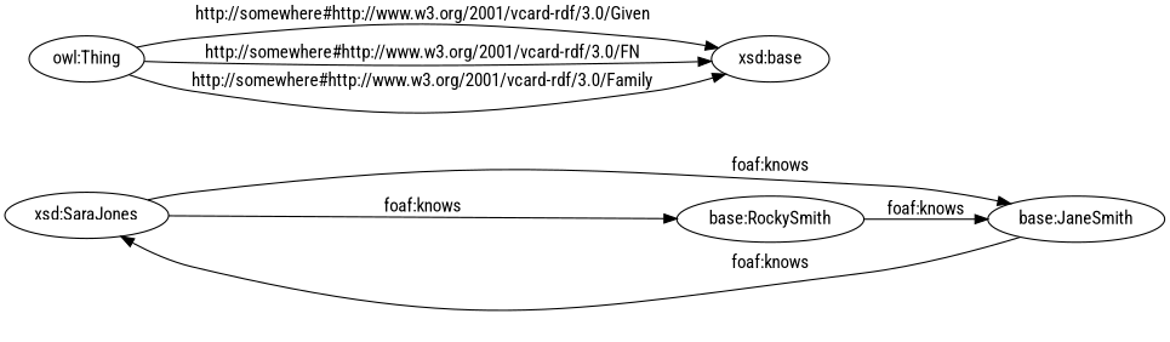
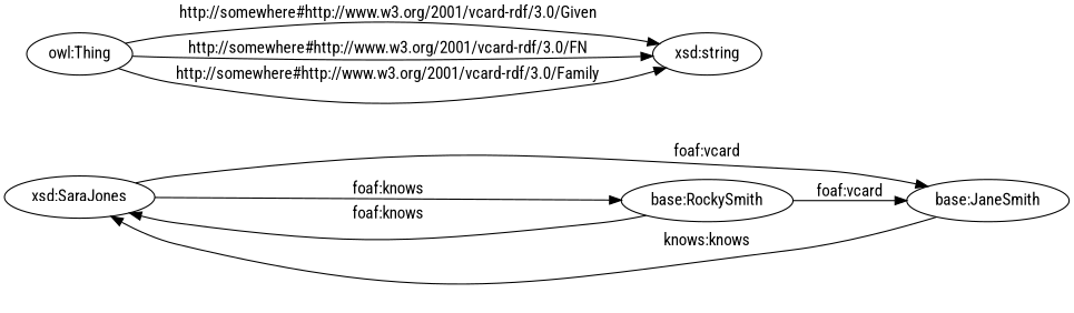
  digraph {
    fontname="Roboto Condensed"
    rankdir=LR
    node [fontname="Roboto Condensed"]
    edge [fontname="Roboto Condensed"]
    n1 [label="xsd:SaraJones"]
    "base:JaneSmith"
    "base:RockySmith"
    "owl:Thing"
-   "xsd:string" [label="xsd:base"]
-   n1 -> "base:JaneSmith" [label="foaf:knows"]
+   "xsd:string"
+   n1 -> "base:JaneSmith" [label="foaf:vcard"]
    n1 -> "base:RockySmith" [label="foaf:knows"]
-   "base:JaneSmith" -> n1 [label="foaf:knows"]
-   "base:RockySmith" -> "base:JaneSmith" [label="foaf:knows"]
+   "base:JaneSmith" -> n1 [label="knows:knows"]
+   "base:RockySmith" -> n1 [label="foaf:knows"]
+   "base:RockySmith" -> "base:JaneSmith" [label="foaf:vcard"]
    "owl:Thing" -> "xsd:string" [label="http://somewhere#http://www.w3.org/2001/vcard-rdf/3.0/Given"]
    "owl:Thing" -> "xsd:string" [label="http://somewhere#http://www.w3.org/2001/vcard-rdf/3.0/FN"]
    "owl:Thing" -> "xsd:string" [label="http://somewhere#http://www.w3.org/2001/vcard-rdf/3.0/Family"]
  }
